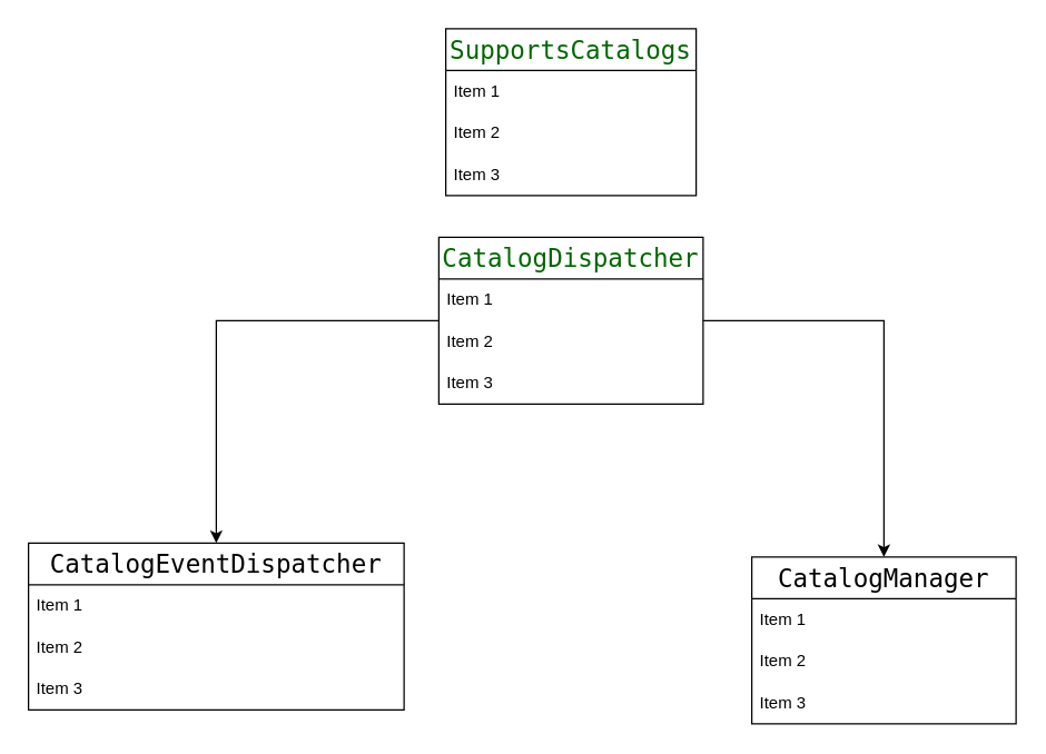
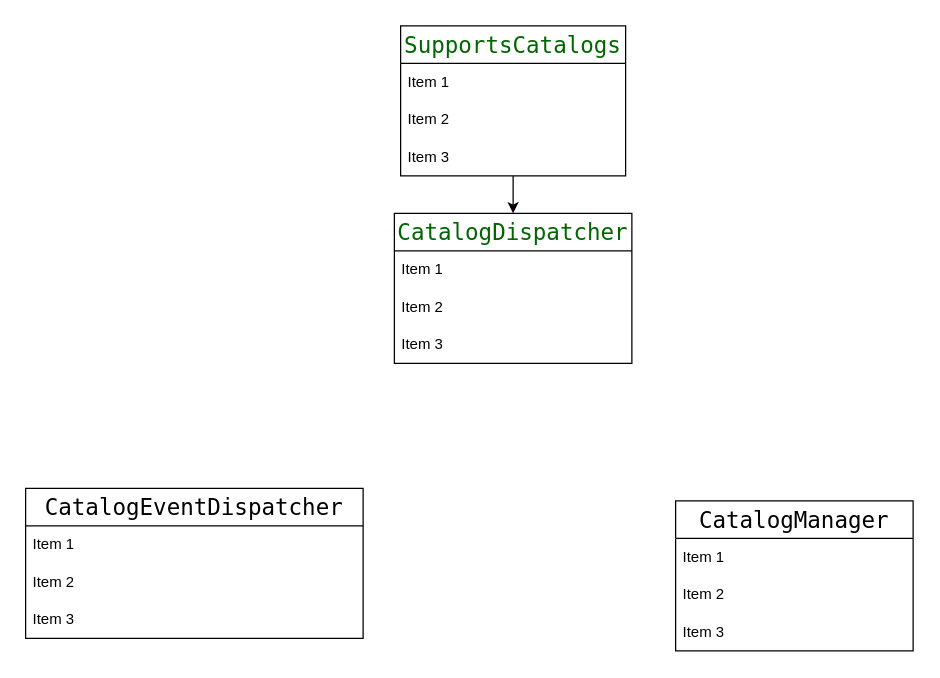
  <mxCell id="0" />
  <mxCell id="1" parent="0" />
+ <mxCell id="2" value="" style="edgeStyle=orthogonalEdgeStyle;rounded=0;orthogonalLoop=1;jettySize=auto;html=1;" edge="1" parent="1" source="3" target="9"><mxGeometry relative="1" as="geometry" /></mxCell>
  <mxCell id="3" value="&lt;div style=&quot;&quot;&gt;&lt;pre style=&quot;font-family: &amp;quot;JetBrains Mono&amp;quot;, monospace; font-size: 13.5pt;&quot;&gt;&lt;font&gt;SupportsCatalogs&lt;/font&gt;&lt;/pre&gt;&lt;/div&gt;" style="swimlane;fontStyle=0;childLayout=stackLayout;horizontal=1;startSize=30;horizontalStack=0;resizeParent=1;resizeParentMax=0;resizeLast=0;collapsible=1;marginBottom=0;whiteSpace=wrap;html=1;align=center;labelBackgroundColor=none;fontColor=#006600;" vertex="1" parent="1"><mxGeometry x="320" y="20" width="180" height="120" as="geometry" /></mxCell>
  <mxCell id="4" value="Item 1" style="text;strokeColor=none;fillColor=none;align=left;verticalAlign=middle;spacingLeft=4;spacingRight=4;overflow=hidden;points=[[0,0.5],[1,0.5]];portConstraint=eastwest;rotatable=0;whiteSpace=wrap;html=1;" vertex="1" parent="3"><mxGeometry y="30" width="180" height="30" as="geometry" /></mxCell>
  <mxCell id="5" value="Item 2" style="text;strokeColor=none;fillColor=none;align=left;verticalAlign=middle;spacingLeft=4;spacingRight=4;overflow=hidden;points=[[0,0.5],[1,0.5]];portConstraint=eastwest;rotatable=0;whiteSpace=wrap;html=1;" vertex="1" parent="3"><mxGeometry y="60" width="180" height="30" as="geometry" /></mxCell>
  <mxCell id="6" value="Item 3" style="text;strokeColor=none;fillColor=none;align=left;verticalAlign=middle;spacingLeft=4;spacingRight=4;overflow=hidden;points=[[0,0.5],[1,0.5]];portConstraint=eastwest;rotatable=0;whiteSpace=wrap;html=1;" vertex="1" parent="3"><mxGeometry y="90" width="180" height="30" as="geometry" /></mxCell>
- <mxCell id="7" value="" style="edgeStyle=orthogonalEdgeStyle;rounded=0;orthogonalLoop=1;jettySize=auto;html=1;" edge="1" parent="1" source="9" target="13"><mxGeometry relative="1" as="geometry" /></mxCell>
- <mxCell id="8" value="" style="edgeStyle=orthogonalEdgeStyle;rounded=0;orthogonalLoop=1;jettySize=auto;html=1;" edge="1" parent="1" source="9" target="17"><mxGeometry relative="1" as="geometry" /></mxCell>
  <mxCell id="9" value="&lt;div style=&quot;text-align: start;&quot;&gt;&lt;pre style=&quot;font-family: &amp;quot;JetBrains Mono&amp;quot;, monospace; font-size: 13.5pt;&quot;&gt;&lt;span style=&quot;&quot;&gt;CatalogDispatcher&lt;/span&gt;&lt;/pre&gt;&lt;/div&gt;" style="swimlane;fontStyle=0;childLayout=stackLayout;horizontal=1;startSize=30;horizontalStack=0;resizeParent=1;resizeParentMax=0;resizeLast=0;collapsible=1;marginBottom=0;whiteSpace=wrap;html=1;fontColor=#006600;labelBackgroundColor=none;" vertex="1" parent="1"><mxGeometry x="315" y="170" width="190" height="120" as="geometry" /></mxCell>
  <mxCell id="10" value="Item 1" style="text;strokeColor=none;fillColor=none;align=left;verticalAlign=middle;spacingLeft=4;spacingRight=4;overflow=hidden;points=[[0,0.5],[1,0.5]];portConstraint=eastwest;rotatable=0;whiteSpace=wrap;html=1;" vertex="1" parent="9"><mxGeometry y="30" width="190" height="30" as="geometry" /></mxCell>
  <mxCell id="11" value="Item 2" style="text;strokeColor=none;fillColor=none;align=left;verticalAlign=middle;spacingLeft=4;spacingRight=4;overflow=hidden;points=[[0,0.5],[1,0.5]];portConstraint=eastwest;rotatable=0;whiteSpace=wrap;html=1;" vertex="1" parent="9"><mxGeometry y="60" width="190" height="30" as="geometry" /></mxCell>
  <mxCell id="12" value="Item 3" style="text;strokeColor=none;fillColor=none;align=left;verticalAlign=middle;spacingLeft=4;spacingRight=4;overflow=hidden;points=[[0,0.5],[1,0.5]];portConstraint=eastwest;rotatable=0;whiteSpace=wrap;html=1;" vertex="1" parent="9"><mxGeometry y="90" width="190" height="30" as="geometry" /></mxCell>
  <mxCell id="13" value="&lt;div style=&quot;text-align: start;&quot;&gt;&lt;pre style=&quot;font-family: &amp;quot;JetBrains Mono&amp;quot;, monospace; font-size: 13.5pt;&quot;&gt;&lt;span style=&quot;caret-color: rgb(0, 0, 0); color: rgb(0, 0, 0); white-space: pre-wrap; font-size: 13.5pt;&quot;&gt;CatalogEventDispatcher&lt;/span&gt;&lt;/pre&gt;&lt;/div&gt;" style="swimlane;fontStyle=0;childLayout=stackLayout;horizontal=1;startSize=30;horizontalStack=0;resizeParent=1;resizeParentMax=0;resizeLast=0;collapsible=1;marginBottom=0;whiteSpace=wrap;html=1;fontColor=#006600;labelBackgroundColor=none;" vertex="1" parent="1"><mxGeometry x="20" y="390" width="270" height="120" as="geometry" /></mxCell>
  <mxCell id="14" value="Item 1" style="text;strokeColor=none;fillColor=none;align=left;verticalAlign=middle;spacingLeft=4;spacingRight=4;overflow=hidden;points=[[0,0.5],[1,0.5]];portConstraint=eastwest;rotatable=0;whiteSpace=wrap;html=1;" vertex="1" parent="13"><mxGeometry y="30" width="270" height="30" as="geometry" /></mxCell>
  <mxCell id="15" value="Item 2" style="text;strokeColor=none;fillColor=none;align=left;verticalAlign=middle;spacingLeft=4;spacingRight=4;overflow=hidden;points=[[0,0.5],[1,0.5]];portConstraint=eastwest;rotatable=0;whiteSpace=wrap;html=1;" vertex="1" parent="13"><mxGeometry y="60" width="270" height="30" as="geometry" /></mxCell>
  <mxCell id="16" value="Item 3" style="text;strokeColor=none;fillColor=none;align=left;verticalAlign=middle;spacingLeft=4;spacingRight=4;overflow=hidden;points=[[0,0.5],[1,0.5]];portConstraint=eastwest;rotatable=0;whiteSpace=wrap;html=1;" vertex="1" parent="13"><mxGeometry y="90" width="270" height="30" as="geometry" /></mxCell>
  <mxCell id="17" value="&lt;div style=&quot;text-align: start;&quot;&gt;&lt;pre style=&quot;font-family: &amp;quot;JetBrains Mono&amp;quot;, monospace; font-size: 13.5pt;&quot;&gt;&lt;p style=&quot;white-space: pre-wrap; caret-color: rgb(0, 0, 0); color: rgb(0, 0, 0); margin: 0px;&quot;&gt;CatalogManager&lt;/p&gt;&lt;/pre&gt;&lt;/div&gt;" style="swimlane;fontStyle=0;childLayout=stackLayout;horizontal=1;startSize=30;horizontalStack=0;resizeParent=1;resizeParentMax=0;resizeLast=0;collapsible=1;marginBottom=0;whiteSpace=wrap;html=1;fontColor=#006600;labelBackgroundColor=none;" vertex="1" parent="1"><mxGeometry x="540" y="400" width="190" height="120" as="geometry" /></mxCell>
  <mxCell id="18" value="Item 1" style="text;strokeColor=none;fillColor=none;align=left;verticalAlign=middle;spacingLeft=4;spacingRight=4;overflow=hidden;points=[[0,0.5],[1,0.5]];portConstraint=eastwest;rotatable=0;whiteSpace=wrap;html=1;" vertex="1" parent="17"><mxGeometry y="30" width="190" height="30" as="geometry" /></mxCell>
  <mxCell id="19" value="Item 2" style="text;strokeColor=none;fillColor=none;align=left;verticalAlign=middle;spacingLeft=4;spacingRight=4;overflow=hidden;points=[[0,0.5],[1,0.5]];portConstraint=eastwest;rotatable=0;whiteSpace=wrap;html=1;" vertex="1" parent="17"><mxGeometry y="60" width="190" height="30" as="geometry" /></mxCell>
  <mxCell id="20" value="Item 3" style="text;strokeColor=none;fillColor=none;align=left;verticalAlign=middle;spacingLeft=4;spacingRight=4;overflow=hidden;points=[[0,0.5],[1,0.5]];portConstraint=eastwest;rotatable=0;whiteSpace=wrap;html=1;" vertex="1" parent="17"><mxGeometry y="90" width="190" height="30" as="geometry" /></mxCell>
